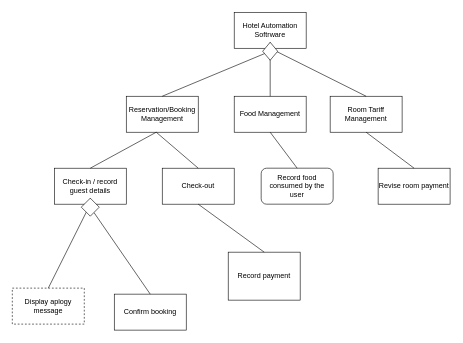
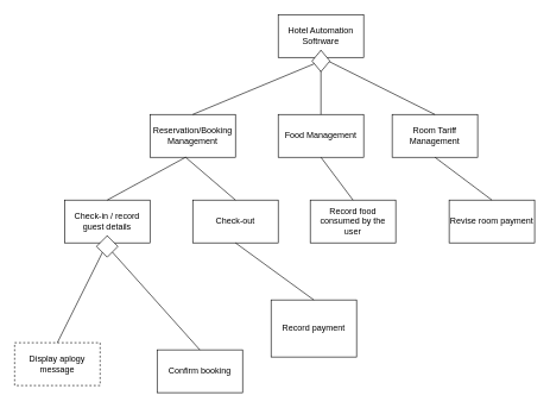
  <mxCell id="0" />
  <mxCell id="1" parent="0" />
  <mxCell id="2" value="Hotel Automation Softrware" style="rounded=0;whiteSpace=wrap;html=1;" parent="1" vertex="1"><mxGeometry x="390" y="20" width="120" height="60" as="geometry" /></mxCell>
  <mxCell id="3" value="Food Management" style="whiteSpace=wrap;html=1;rounded=0;" parent="1" vertex="1"><mxGeometry x="390" y="160" width="120" height="60" as="geometry" /></mxCell>
  <mxCell id="4" value="Room Tariff Management" style="whiteSpace=wrap;html=1;rounded=0;" parent="1" vertex="1"><mxGeometry x="550" y="160" width="120" height="60" as="geometry" /></mxCell>
  <mxCell id="5" value="" style="endArrow=none;html=1;rounded=0;exitX=0.5;exitY=0;exitDx=0;exitDy=0;" parent="1" source="4" edge="1"><mxGeometry width="50" height="50" relative="1" as="geometry"><mxPoint x="520" y="130" as="sourcePoint" /><mxPoint x="450" y="80" as="targetPoint" /></mxGeometry></mxCell>
  <mxCell id="6" value="Reservation/Booking Management" style="rounded=0;whiteSpace=wrap;html=1;" parent="1" vertex="1"><mxGeometry x="210" y="160" width="120" height="60" as="geometry" /></mxCell>
  <mxCell id="7" value="" style="endArrow=none;html=1;rounded=0;exitX=0.5;exitY=0;exitDx=0;exitDy=0;" parent="1" source="26" edge="1"><mxGeometry width="50" height="50" relative="1" as="geometry"><mxPoint x="400" y="130" as="sourcePoint" /><mxPoint x="450" y="80" as="targetPoint" /></mxGeometry></mxCell>
  <mxCell id="8" value="Check-in / record guest details" style="rounded=0;whiteSpace=wrap;html=1;" parent="1" vertex="1"><mxGeometry x="90" y="280" width="120" height="60" as="geometry" /></mxCell>
  <mxCell id="9" value="Check-out" style="rounded=0;whiteSpace=wrap;html=1;" parent="1" vertex="1"><mxGeometry x="270" y="280" width="120" height="60" as="geometry" /></mxCell>
  <mxCell id="10" value="" style="endArrow=none;html=1;rounded=0;exitX=0.5;exitY=0;exitDx=0;exitDy=0;" parent="1" source="8" edge="1"><mxGeometry width="50" height="50" relative="1" as="geometry"><mxPoint x="210" y="270" as="sourcePoint" /><mxPoint x="260" y="220" as="targetPoint" /></mxGeometry></mxCell>
  <mxCell id="11" value="" style="endArrow=none;html=1;rounded=0;exitX=0.5;exitY=0;exitDx=0;exitDy=0;" parent="1" source="9" edge="1"><mxGeometry width="50" height="50" relative="1" as="geometry"><mxPoint x="210" y="270" as="sourcePoint" /><mxPoint x="260" y="220" as="targetPoint" /></mxGeometry></mxCell>
  <mxCell id="12" value="Display aplogy message" style="rounded=0;whiteSpace=wrap;html=1;dashed=1;" parent="1" vertex="1"><mxGeometry x="20" y="480" width="120" height="60" as="geometry" /></mxCell>
- <mxCell id="13" value="Confirm booking" style="rounded=0;whiteSpace=wrap;html=1;" parent="1" vertex="1"><mxGeometry x="190" y="490" width="120" height="60" as="geometry" /></mxCell>
+ <mxCell id="13" value="Confirm booking" style="rounded=0;whiteSpace=wrap;html=1;" parent="1" vertex="1"><mxGeometry x="220" y="490" width="120" height="60" as="geometry" /></mxCell>
  <mxCell id="14" value="" style="endArrow=none;html=1;rounded=0;exitX=0.5;exitY=0;exitDx=0;exitDy=0;" parent="1" source="24" edge="1"><mxGeometry width="50" height="50" relative="1" as="geometry"><mxPoint x="100" y="520" as="sourcePoint" /><mxPoint x="150" y="340" as="targetPoint" /></mxGeometry></mxCell>
  <mxCell id="15" value="Record payment" style="rounded=0;whiteSpace=wrap;html=1;" vertex="1" parent="1"><mxGeometry x="380" y="420" width="120" height="80" as="geometry" /></mxCell>
  <mxCell id="16" value="" style="endArrow=none;html=1;rounded=0;exitX=0.5;exitY=0;exitDx=0;exitDy=0;" edge="1" parent="1" source="15"><mxGeometry width="50" height="50" relative="1" as="geometry"><mxPoint x="280" y="390" as="sourcePoint" /><mxPoint x="330" y="340" as="targetPoint" /></mxGeometry></mxCell>
- <mxCell id="17" value="Record food consumed by the user" style="whiteSpace=wrap;html=1;rounded=1;" vertex="1" parent="1"><mxGeometry x="435" y="280" width="120" height="60" as="geometry" /></mxCell>
+ <mxCell id="17" value="Record food consumed by the user" style="rounded=0;whiteSpace=wrap;html=1;" vertex="1" parent="1"><mxGeometry x="435" y="280" width="120" height="60" as="geometry" /></mxCell>
  <mxCell id="18" value="" style="endArrow=none;html=1;rounded=0;exitX=0.5;exitY=0;exitDx=0;exitDy=0;" edge="1" parent="1" source="17"><mxGeometry width="50" height="50" relative="1" as="geometry"><mxPoint x="400" y="270" as="sourcePoint" /><mxPoint x="450" y="220" as="targetPoint" /></mxGeometry></mxCell>
  <mxCell id="19" value="Revise room payment" style="rounded=0;whiteSpace=wrap;html=1;" vertex="1" parent="1"><mxGeometry x="630" y="280" width="120" height="60" as="geometry" /></mxCell>
  <mxCell id="20" value="" style="endArrow=none;html=1;rounded=0;exitX=0.5;exitY=0;exitDx=0;exitDy=0;" edge="1" parent="1" source="19"><mxGeometry width="50" height="50" relative="1" as="geometry"><mxPoint x="560" y="270" as="sourcePoint" /><mxPoint x="610" y="220" as="targetPoint" /></mxGeometry></mxCell>
  <mxCell id="21" value="" style="endArrow=none;html=1;rounded=0;exitX=0.5;exitY=0;exitDx=0;exitDy=0;" edge="1" parent="1" source="3"><mxGeometry width="50" height="50" relative="1" as="geometry"><mxPoint x="410" y="240" as="sourcePoint" /><mxPoint x="450" y="80" as="targetPoint" /></mxGeometry></mxCell>
  <mxCell id="22" value="" style="endArrow=none;html=1;rounded=0;exitX=0.5;exitY=0;exitDx=0;exitDy=0;" edge="1" parent="1" source="12"><mxGeometry width="50" height="50" relative="1" as="geometry"><mxPoint x="80" y="480" as="sourcePoint" /><mxPoint x="150" y="340" as="targetPoint" /></mxGeometry></mxCell>
  <mxCell id="23" value="" style="endArrow=none;html=1;rounded=0;exitX=0.5;exitY=0;exitDx=0;exitDy=0;" edge="1" parent="1" source="13" target="24"><mxGeometry width="50" height="50" relative="1" as="geometry"><mxPoint x="250" y="490" as="sourcePoint" /><mxPoint x="150" y="340" as="targetPoint" /></mxGeometry></mxCell>
  <mxCell id="24" value="" style="rhombus;whiteSpace=wrap;html=1;" vertex="1" parent="1"><mxGeometry x="135" y="330" width="30" height="30" as="geometry" /></mxCell>
  <mxCell id="25" value="" style="endArrow=none;html=1;rounded=0;exitX=0.5;exitY=0;exitDx=0;exitDy=0;" edge="1" parent="1" source="6" target="26"><mxGeometry width="50" height="50" relative="1" as="geometry"><mxPoint x="270" y="160" as="sourcePoint" /><mxPoint x="450" y="80" as="targetPoint" /></mxGeometry></mxCell>
  <mxCell id="26" value="" style="rhombus;whiteSpace=wrap;html=1;" vertex="1" parent="1"><mxGeometry x="437.5" y="70" width="25" height="30" as="geometry" /></mxCell>
